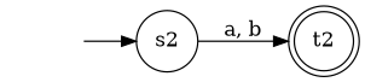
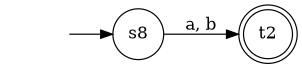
  digraph {
    rankdir=LR
    "" [shape=none]
-   s2 [shape=circle]
+   s2 [shape=circle label=s8]
    t2 [shape=doublecircle]
    "" -> s2
    s2 -> t2 [label="a, b"]
  }
